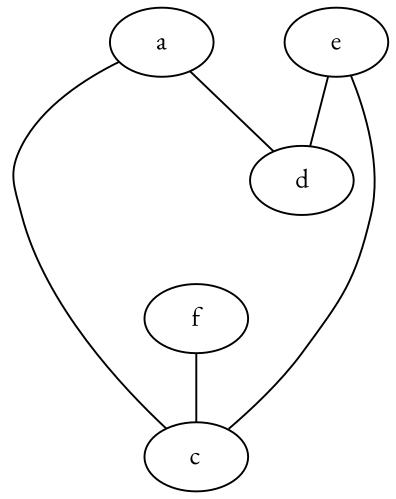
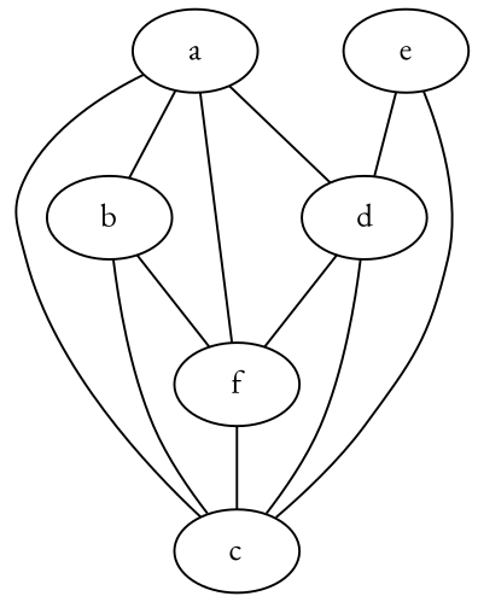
  strict graph {
    fontname="EB Garamond"
    node [fontname="EB Garamond"]
    edge [fontname="EB Garamond"]
    a
+   b
    c
    d
    f
    e
+   a -- b
    a -- c
    a -- d
+   a -- f
+   b -- c
+   b -- f
+   d -- c
+   d -- f
    f -- c
    e -- c
    e -- d
  }
